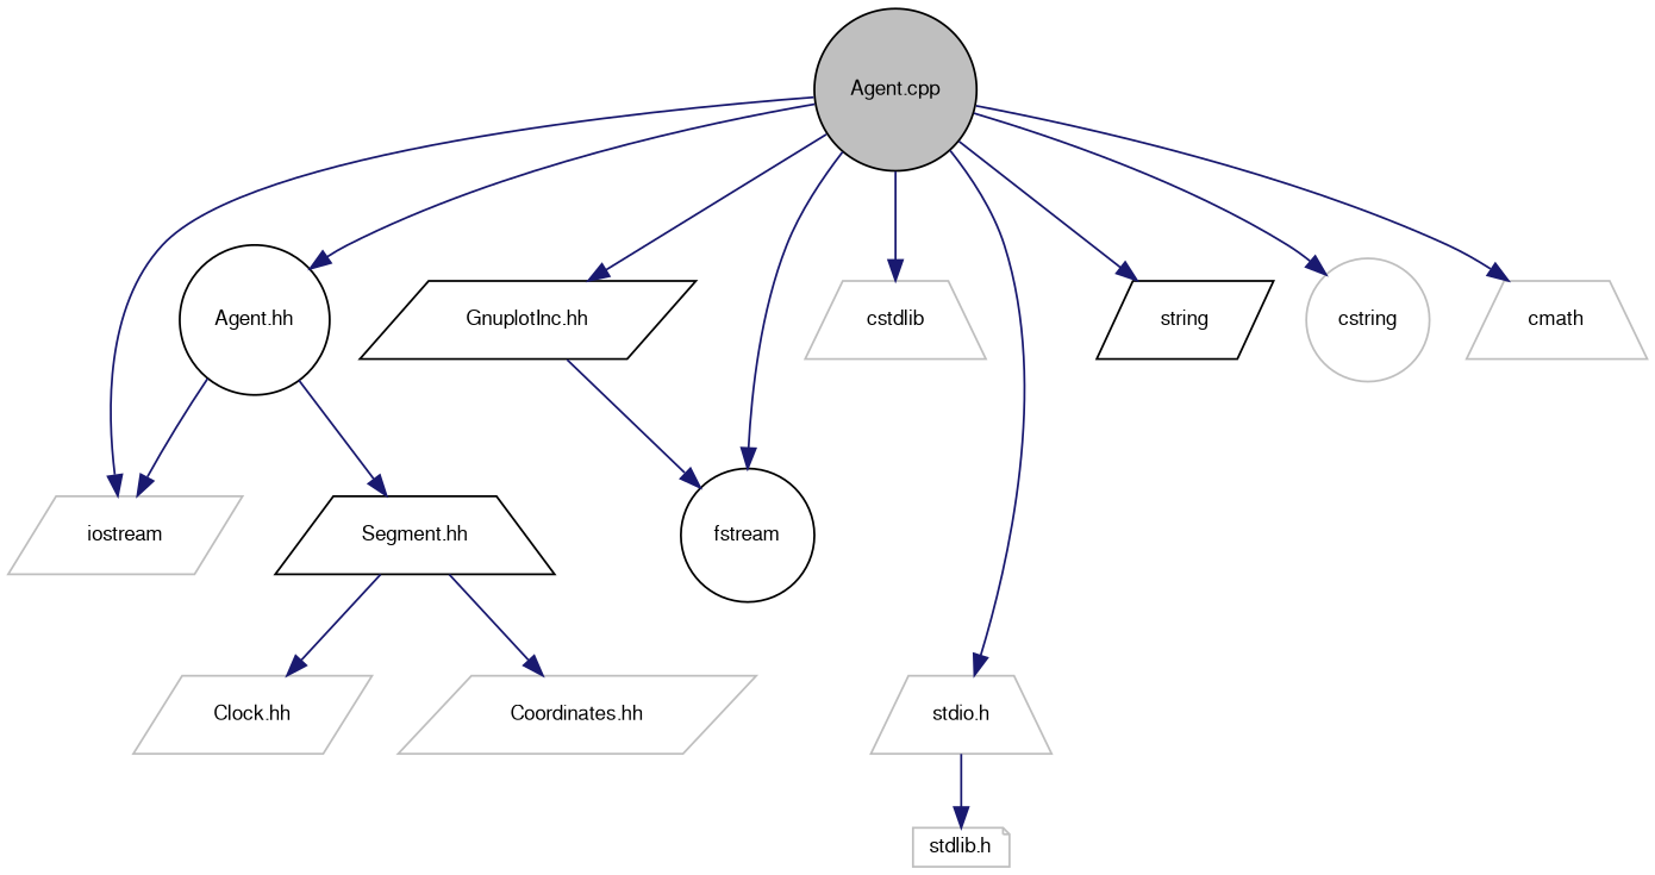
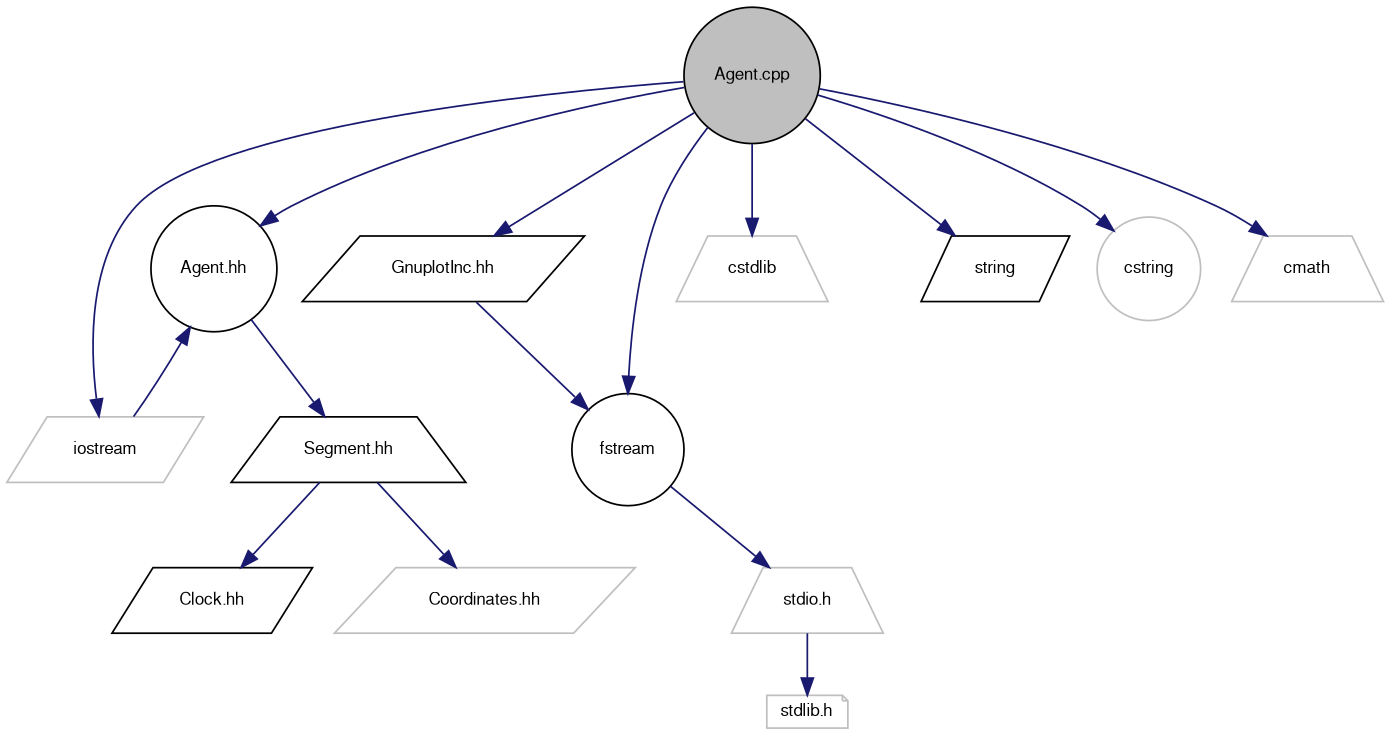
  digraph {
    node [color=black fillcolor=white fontname=FreeSans fontsize=10 shape=parallelogram style=filled]
    edge [color=midnightblue fontname=FreeSans fontsize=10 labelfontname=FreeSans labelfontsize=10 style=solid]
    n1 [fillcolor=grey75 fontcolor=black height=0.2 label="Agent.cpp" shape=circle width=0.4]
    n2 [height=0.2 label="Agent.hh" shape=circle width=0.4]
    n3 [color=grey75 height=0.2 label=iostream width=0.4]
    n4 [height=0.2 label="GnuplotInc.hh" width=0.4]
    n5 [height=0.2 label=fstream shape=circle width=0.4]
    n6 [color=grey75 height=0.2 label=cstdlib shape=trapezium width=0.4]
    n7 [color=grey75 height=0.2 label="stdio.h" shape=trapezium width=0.4]
    n8 [height=0.2 label=string width=0.4]
    n9 [color=grey75 height=0.2 label=cstring shape=circle width=0.4]
    n10 [color=grey75 height=0.2 label=cmath shape=trapezium width=0.4]
    n11 [height=0.2 label="Segment.hh" shape=trapezium width=0.4]
    n12 [color=grey75 height=0.2 label="stdlib.h" shape=note width=0.4]
-   n13 [color=grey75 height=0.2 label="Clock.hh" width=0.4]
+   n13 [height=0.2 label="Clock.hh" width=0.4]
    n14 [color=grey75 height=0.2 label="Coordinates.hh" width=0.4]
    n1 -> n2
    n1 -> n3
    n1 -> n4
    n1 -> n5
    n1 -> n6
-   n1 -> n7
+   n5 -> n7
    n1 -> n8
    n1 -> n9
    n1 -> n10
-   n2 -> n3
+   n3 -> n2
    n2 -> n11
    n4 -> n5
    n7 -> n12
    n11 -> n13
    n11 -> n14
  }
